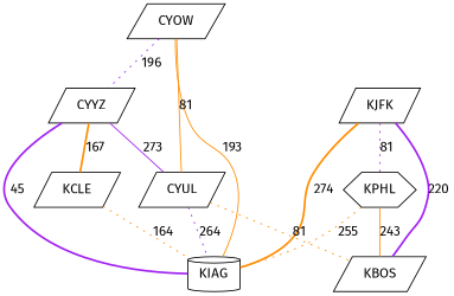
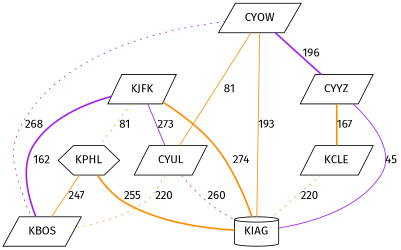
  graph {
    fontname="Fira Sans"
    node [fontname="Fira Sans" shape=parallelogram]
    edge [color=darkorange fontname="Fira Sans" style=dotted]
    KPHL [shape=hexagon]
    KJFK
    KBOS
    KIAG [shape=cylinder]
    CYOW
    CYYZ
    CYUL
    KCLE
-   KPHL -- KBOS [label=243 style=solid]
-   KPHL -- KIAG [label=255]
-   KJFK -- KPHL [color=purple label=81]
-   KJFK -- KBOS [color=purple label=220 style=bold]
+   KPHL -- KBOS [label=247 style=solid]
+   KPHL -- KIAG [label=255 style=bold]
+   KJFK -- KPHL [label=81]
+   KJFK -- KBOS [color=purple label=162 style=bold]
    KJFK -- KIAG [label=274 style=bold]
+   CYOW -- KBOS [color=purple label=268]
    CYOW -- KIAG [label=193 style=solid]
-   CYOW -- CYYZ [color=purple label=196]
+   CYOW -- CYYZ [color=purple label=196 style=bold]
    CYOW -- CYUL [label=81 style=solid]
-   CYYZ -- KIAG [color=purple label=45 style=bold]
-   CYYZ -- CYUL [color=purple label=273 style=solid]
+   CYYZ -- KIAG [color=purple label=45 style=solid]
+   KJFK -- CYUL [color=purple label=273 style=solid]
    CYYZ -- KCLE [label=167 style=bold]
-   CYUL -- KBOS [label=81]
-   CYUL -- KIAG [color=purple label=264]
-   KCLE -- KIAG [label=164]
+   CYUL -- KBOS [label=220]
+   CYUL -- KIAG [color=purple label=260]
+   KCLE -- KIAG [label=220]
  }
